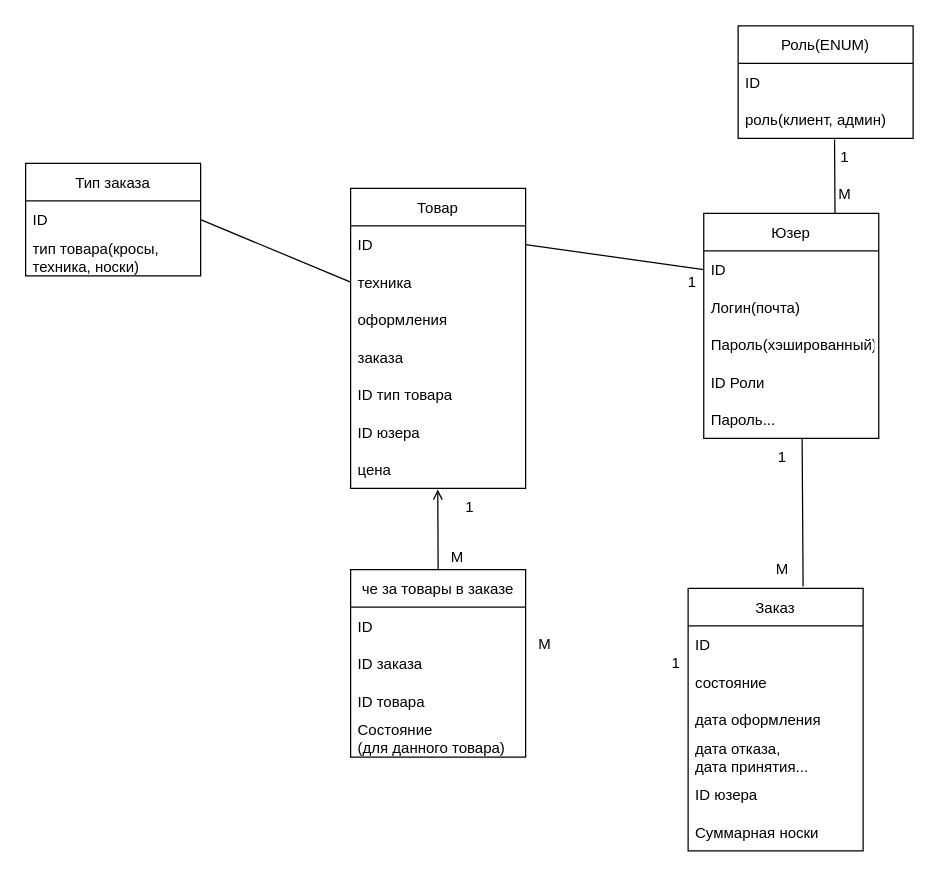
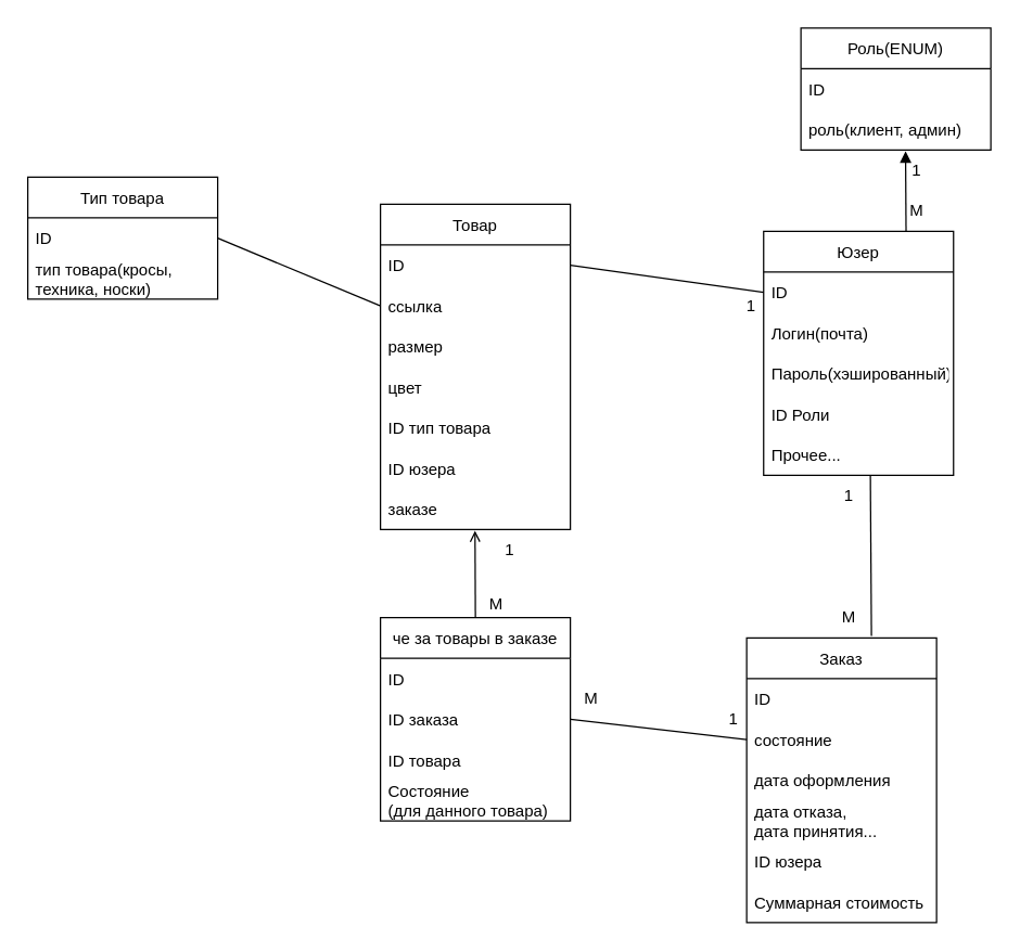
  <mxCell id="0" />
  <mxCell id="1" parent="0" />
  <mxCell id="2" value="Товар" style="swimlane;fontStyle=0;childLayout=stackLayout;horizontal=1;startSize=30;horizontalStack=0;resizeParent=1;resizeParentMax=0;resizeLast=0;collapsible=1;marginBottom=0;" parent="1" vertex="1"><mxGeometry x="280" y="150" width="140" height="240" as="geometry" /></mxCell>
  <mxCell id="3" value="ID" style="text;strokeColor=none;fillColor=none;align=left;verticalAlign=middle;spacingLeft=4;spacingRight=4;overflow=hidden;points=[[0,0.5],[1,0.5]];portConstraint=eastwest;rotatable=0;" parent="2" vertex="1"><mxGeometry y="30" width="140" height="30" as="geometry" /></mxCell>
- <mxCell id="4" value="техника" style="text;strokeColor=none;fillColor=none;align=left;verticalAlign=middle;spacingLeft=4;spacingRight=4;overflow=hidden;points=[[0,0.5],[1,0.5]];portConstraint=eastwest;rotatable=0;" parent="2" vertex="1"><mxGeometry y="60" width="140" height="30" as="geometry" /></mxCell>
- <mxCell id="5" value="оформления" style="text;strokeColor=none;fillColor=none;align=left;verticalAlign=middle;spacingLeft=4;spacingRight=4;overflow=hidden;points=[[0,0.5],[1,0.5]];portConstraint=eastwest;rotatable=0;" parent="2" vertex="1"><mxGeometry y="90" width="140" height="30" as="geometry" /></mxCell>
- <mxCell id="6" value="заказа" style="text;strokeColor=none;fillColor=none;align=left;verticalAlign=middle;spacingLeft=4;spacingRight=4;overflow=hidden;points=[[0,0.5],[1,0.5]];portConstraint=eastwest;rotatable=0;" parent="2" vertex="1"><mxGeometry y="120" width="140" height="30" as="geometry" /></mxCell>
+ <mxCell id="4" value="ссылка" style="text;strokeColor=none;fillColor=none;align=left;verticalAlign=middle;spacingLeft=4;spacingRight=4;overflow=hidden;points=[[0,0.5],[1,0.5]];portConstraint=eastwest;rotatable=0;" parent="2" vertex="1"><mxGeometry y="60" width="140" height="30" as="geometry" /></mxCell>
+ <mxCell id="5" value="размер" style="text;strokeColor=none;fillColor=none;align=left;verticalAlign=middle;spacingLeft=4;spacingRight=4;overflow=hidden;points=[[0,0.5],[1,0.5]];portConstraint=eastwest;rotatable=0;" parent="2" vertex="1"><mxGeometry y="90" width="140" height="30" as="geometry" /></mxCell>
+ <mxCell id="6" value="цвет" style="text;strokeColor=none;fillColor=none;align=left;verticalAlign=middle;spacingLeft=4;spacingRight=4;overflow=hidden;points=[[0,0.5],[1,0.5]];portConstraint=eastwest;rotatable=0;" parent="2" vertex="1"><mxGeometry y="120" width="140" height="30" as="geometry" /></mxCell>
  <mxCell id="7" value="ID тип товара" style="text;strokeColor=none;fillColor=none;align=left;verticalAlign=middle;spacingLeft=4;spacingRight=4;overflow=hidden;points=[[0,0.5],[1,0.5]];portConstraint=eastwest;rotatable=0;" parent="2" vertex="1"><mxGeometry y="150" width="140" height="30" as="geometry" /></mxCell>
  <mxCell id="8" value="ID юзера" style="text;strokeColor=none;fillColor=none;align=left;verticalAlign=middle;spacingLeft=4;spacingRight=4;overflow=hidden;points=[[0,0.5],[1,0.5]];portConstraint=eastwest;rotatable=0;" parent="2" vertex="1"><mxGeometry y="180" width="140" height="30" as="geometry" /></mxCell>
- <mxCell id="9" value="цена" style="text;strokeColor=none;fillColor=none;align=left;verticalAlign=middle;spacingLeft=4;spacingRight=4;overflow=hidden;points=[[0,0.5],[1,0.5]];portConstraint=eastwest;rotatable=0;" vertex="1" parent="2"><mxGeometry y="210" width="140" height="30" as="geometry" /></mxCell>
+ <mxCell id="9" value="заказе" style="text;strokeColor=none;fillColor=none;align=left;verticalAlign=middle;spacingLeft=4;spacingRight=4;overflow=hidden;points=[[0,0.5],[1,0.5]];portConstraint=eastwest;rotatable=0;" vertex="1" parent="2"><mxGeometry y="210" width="140" height="30" as="geometry" /></mxCell>
  <mxCell id="10" value="Заказ" style="swimlane;fontStyle=0;childLayout=stackLayout;horizontal=1;startSize=30;horizontalStack=0;resizeParent=1;resizeParentMax=0;resizeLast=0;collapsible=1;marginBottom=0;" parent="1" vertex="1"><mxGeometry x="550" y="470" width="140" height="210" as="geometry" /></mxCell>
  <mxCell id="11" value="ID" style="text;strokeColor=none;fillColor=none;align=left;verticalAlign=middle;spacingLeft=4;spacingRight=4;overflow=hidden;points=[[0,0.5],[1,0.5]];portConstraint=eastwest;rotatable=0;" parent="10" vertex="1"><mxGeometry y="30" width="140" height="30" as="geometry" /></mxCell>
  <mxCell id="12" value="состояние " style="text;strokeColor=none;fillColor=none;align=left;verticalAlign=middle;spacingLeft=4;spacingRight=4;overflow=hidden;points=[[0,0.5],[1,0.5]];portConstraint=eastwest;rotatable=0;" parent="10" vertex="1"><mxGeometry y="60" width="140" height="30" as="geometry" /></mxCell>
  <mxCell id="13" value="дата оформления" style="text;strokeColor=none;fillColor=none;align=left;verticalAlign=middle;spacingLeft=4;spacingRight=4;overflow=hidden;points=[[0,0.5],[1,0.5]];portConstraint=eastwest;rotatable=0;" parent="10" vertex="1"><mxGeometry y="90" width="140" height="30" as="geometry" /></mxCell>
  <mxCell id="14" value="дата отказа, &#10;дата принятия..." style="text;strokeColor=none;fillColor=none;align=left;verticalAlign=middle;spacingLeft=4;spacingRight=4;overflow=hidden;points=[[0,0.5],[1,0.5]];portConstraint=eastwest;rotatable=0;" parent="10" vertex="1"><mxGeometry y="120" width="140" height="30" as="geometry" /></mxCell>
  <mxCell id="15" value="ID юзера" style="text;strokeColor=none;fillColor=none;align=left;verticalAlign=middle;spacingLeft=4;spacingRight=4;overflow=hidden;points=[[0,0.5],[1,0.5]];portConstraint=eastwest;rotatable=0;" parent="10" vertex="1"><mxGeometry y="150" width="140" height="30" as="geometry" /></mxCell>
- <mxCell id="16" value="Суммарная носки" style="text;strokeColor=none;fillColor=none;align=left;verticalAlign=middle;spacingLeft=4;spacingRight=4;overflow=hidden;points=[[0,0.5],[1,0.5]];portConstraint=eastwest;rotatable=0;" vertex="1" parent="10"><mxGeometry y="180" width="140" height="30" as="geometry" /></mxCell>
+ <mxCell id="16" value="Суммарная стоимость" style="text;strokeColor=none;fillColor=none;align=left;verticalAlign=middle;spacingLeft=4;spacingRight=4;overflow=hidden;points=[[0,0.5],[1,0.5]];portConstraint=eastwest;rotatable=0;" vertex="1" parent="10"><mxGeometry y="180" width="140" height="30" as="geometry" /></mxCell>
  <mxCell id="17" value="че за товары в заказе" style="swimlane;fontStyle=0;childLayout=stackLayout;horizontal=1;startSize=30;horizontalStack=0;resizeParent=1;resizeParentMax=0;resizeLast=0;collapsible=1;marginBottom=0;" parent="1" vertex="1"><mxGeometry x="280" y="455" width="140" height="150" as="geometry" /></mxCell>
  <mxCell id="18" value="ID" style="text;strokeColor=none;fillColor=none;align=left;verticalAlign=middle;spacingLeft=4;spacingRight=4;overflow=hidden;points=[[0,0.5],[1,0.5]];portConstraint=eastwest;rotatable=0;" parent="17" vertex="1"><mxGeometry y="30" width="140" height="30" as="geometry" /></mxCell>
  <mxCell id="19" value="ID заказа" style="text;strokeColor=none;fillColor=none;align=left;verticalAlign=middle;spacingLeft=4;spacingRight=4;overflow=hidden;points=[[0,0.5],[1,0.5]];portConstraint=eastwest;rotatable=0;" parent="17" vertex="1"><mxGeometry y="60" width="140" height="30" as="geometry" /></mxCell>
  <mxCell id="20" value="ID товара" style="text;strokeColor=none;fillColor=none;align=left;verticalAlign=middle;spacingLeft=4;spacingRight=4;overflow=hidden;points=[[0,0.5],[1,0.5]];portConstraint=eastwest;rotatable=0;" parent="17" vertex="1"><mxGeometry y="90" width="140" height="30" as="geometry" /></mxCell>
  <mxCell id="21" value="Состояние&#10;(для данного товара)" style="text;strokeColor=none;fillColor=none;align=left;verticalAlign=middle;spacingLeft=4;spacingRight=4;overflow=hidden;points=[[0,0.5],[1,0.5]];portConstraint=eastwest;rotatable=0;" parent="17" vertex="1"><mxGeometry y="120" width="140" height="30" as="geometry" /></mxCell>
  <mxCell id="22" value="" style="endArrow=open;html=1;rounded=0;exitX=0.5;exitY=0;exitDx=0;exitDy=0;entryX=0.498;entryY=1.03;entryDx=0;entryDy=0;entryPerimeter=0;" parent="1" source="17" target="9" edge="1"><mxGeometry width="50" height="50" relative="1" as="geometry"><mxPoint x="350" y="340" as="sourcePoint" /><mxPoint x="350" y="390" as="targetPoint" /></mxGeometry></mxCell>
+ <mxCell id="23" value="" style="endArrow=none;html=1;rounded=0;exitX=1;exitY=0.5;exitDx=0;exitDy=0;entryX=0;entryY=0.5;entryDx=0;entryDy=0;" parent="1" source="19" target="12" edge="1"><mxGeometry width="50" height="50" relative="1" as="geometry"><mxPoint x="700" y="370" as="sourcePoint" /><mxPoint x="750" y="320" as="targetPoint" /></mxGeometry></mxCell>
  <mxCell id="24" value="Юзер" style="swimlane;fontStyle=0;childLayout=stackLayout;horizontal=1;startSize=30;horizontalStack=0;resizeParent=1;resizeParentMax=0;resizeLast=0;collapsible=1;marginBottom=0;" parent="1" vertex="1"><mxGeometry x="562.5" y="170" width="140" height="180" as="geometry" /></mxCell>
  <mxCell id="25" value="ID " style="text;strokeColor=none;fillColor=none;align=left;verticalAlign=middle;spacingLeft=4;spacingRight=4;overflow=hidden;points=[[0,0.5],[1,0.5]];portConstraint=eastwest;rotatable=0;" parent="24" vertex="1"><mxGeometry y="30" width="140" height="30" as="geometry" /></mxCell>
  <mxCell id="26" value="Логин(почта)" style="text;strokeColor=none;fillColor=none;align=left;verticalAlign=middle;spacingLeft=4;spacingRight=4;overflow=hidden;points=[[0,0.5],[1,0.5]];portConstraint=eastwest;rotatable=0;" parent="24" vertex="1"><mxGeometry y="60" width="140" height="30" as="geometry" /></mxCell>
  <mxCell id="27" value="Пароль(хэшированный)" style="text;strokeColor=none;fillColor=none;align=left;verticalAlign=middle;spacingLeft=4;spacingRight=4;overflow=hidden;points=[[0,0.5],[1,0.5]];portConstraint=eastwest;rotatable=0;" parent="24" vertex="1"><mxGeometry y="90" width="140" height="30" as="geometry" /></mxCell>
  <mxCell id="28" value="ID Роли" style="text;strokeColor=none;fillColor=none;align=left;verticalAlign=middle;spacingLeft=4;spacingRight=4;overflow=hidden;points=[[0,0.5],[1,0.5]];portConstraint=eastwest;rotatable=0;" parent="24" vertex="1"><mxGeometry y="120" width="140" height="30" as="geometry" /></mxCell>
- <mxCell id="29" value="Пароль..." style="text;strokeColor=none;fillColor=none;align=left;verticalAlign=middle;spacingLeft=4;spacingRight=4;overflow=hidden;points=[[0,0.5],[1,0.5]];portConstraint=eastwest;rotatable=0;" parent="24" vertex="1"><mxGeometry y="150" width="140" height="30" as="geometry" /></mxCell>
+ <mxCell id="29" value="Прочее..." style="text;strokeColor=none;fillColor=none;align=left;verticalAlign=middle;spacingLeft=4;spacingRight=4;overflow=hidden;points=[[0,0.5],[1,0.5]];portConstraint=eastwest;rotatable=0;" parent="24" vertex="1"><mxGeometry y="150" width="140" height="30" as="geometry" /></mxCell>
  <mxCell id="30" value="М" style="text;html=1;align=center;verticalAlign=middle;resizable=0;points=[];autosize=1;strokeColor=none;fillColor=none;" parent="1" vertex="1"><mxGeometry x="350" y="430" width="30" height="30" as="geometry" /></mxCell>
  <mxCell id="31" value="1" style="text;html=1;align=center;verticalAlign=middle;resizable=0;points=[];autosize=1;strokeColor=none;fillColor=none;" parent="1" vertex="1"><mxGeometry x="525" y="515" width="30" height="30" as="geometry" /></mxCell>
  <mxCell id="32" value="М" style="text;html=1;align=center;verticalAlign=middle;resizable=0;points=[];autosize=1;strokeColor=none;fillColor=none;" parent="1" vertex="1"><mxGeometry x="420" y="500" width="30" height="30" as="geometry" /></mxCell>
  <mxCell id="33" value="1" style="text;html=1;align=center;verticalAlign=middle;resizable=0;points=[];autosize=1;strokeColor=none;fillColor=none;" parent="1" vertex="1"><mxGeometry x="360" y="390" width="30" height="30" as="geometry" /></mxCell>
  <mxCell id="34" value="" style="endArrow=none;html=1;rounded=0;exitX=1;exitY=0.5;exitDx=0;exitDy=0;entryX=0;entryY=0.5;entryDx=0;entryDy=0;" parent="1" source="3" target="25" edge="1"><mxGeometry width="50" height="50" relative="1" as="geometry"><mxPoint x="700" y="370" as="sourcePoint" /><mxPoint x="550" y="195" as="targetPoint" /></mxGeometry></mxCell>
  <mxCell id="35" value="" style="endArrow=none;html=1;rounded=0;exitX=0.657;exitY=-0.007;exitDx=0;exitDy=0;exitPerimeter=0;entryX=1.04;entryY=-0.007;entryDx=0;entryDy=0;entryPerimeter=0;" parent="1" source="10" target="37" edge="1"><mxGeometry width="50" height="50" relative="1" as="geometry"><mxPoint x="700" y="370" as="sourcePoint" /><mxPoint x="640" y="350" as="targetPoint" /></mxGeometry></mxCell>
  <mxCell id="36" value="М" style="text;html=1;align=center;verticalAlign=middle;resizable=0;points=[];autosize=1;strokeColor=none;fillColor=none;" parent="1" vertex="1"><mxGeometry x="610" y="440" width="30" height="30" as="geometry" /></mxCell>
  <mxCell id="37" value="1" style="text;html=1;align=center;verticalAlign=middle;resizable=0;points=[];autosize=1;strokeColor=none;fillColor=none;" parent="1" vertex="1"><mxGeometry x="610" y="350" width="30" height="30" as="geometry" /></mxCell>
  <mxCell id="38" value="Роль(ENUM)" style="swimlane;fontStyle=0;childLayout=stackLayout;horizontal=1;startSize=30;horizontalStack=0;resizeParent=1;resizeParentMax=0;resizeLast=0;collapsible=1;marginBottom=0;" parent="1" vertex="1"><mxGeometry x="590" y="20" width="140" height="90" as="geometry" /></mxCell>
  <mxCell id="39" value="ID " style="text;strokeColor=none;fillColor=none;align=left;verticalAlign=middle;spacingLeft=4;spacingRight=4;overflow=hidden;points=[[0,0.5],[1,0.5]];portConstraint=eastwest;rotatable=0;" parent="38" vertex="1"><mxGeometry y="30" width="140" height="30" as="geometry" /></mxCell>
  <mxCell id="40" value="роль(клиент, админ)" style="text;strokeColor=none;fillColor=none;align=left;verticalAlign=middle;spacingLeft=4;spacingRight=4;overflow=hidden;points=[[0,0.5],[1,0.5]];portConstraint=eastwest;rotatable=0;" parent="38" vertex="1"><mxGeometry y="60" width="140" height="30" as="geometry" /></mxCell>
- <mxCell id="41" value="" style="endArrow=none;html=1;rounded=0;exitX=0.75;exitY=0;exitDx=0;exitDy=0;entryX=0.551;entryY=1.03;entryDx=0;entryDy=0;entryPerimeter=0;" parent="1" source="24" target="40" edge="1"><mxGeometry width="50" height="50" relative="1" as="geometry"><mxPoint x="880" y="390" as="sourcePoint" /><mxPoint x="930" y="340" as="targetPoint" /></mxGeometry></mxCell>
+ <mxCell id="41" value="" style="endArrow=block;html=1;rounded=0;exitX=0.75;exitY=0;exitDx=0;exitDy=0;entryX=0.551;entryY=1.03;entryDx=0;entryDy=0;entryPerimeter=0;" parent="1" source="24" target="40" edge="1"><mxGeometry width="50" height="50" relative="1" as="geometry"><mxPoint x="880" y="390" as="sourcePoint" /><mxPoint x="930" y="340" as="targetPoint" /></mxGeometry></mxCell>
  <mxCell id="42" value="М" style="text;html=1;align=center;verticalAlign=middle;resizable=0;points=[];autosize=1;strokeColor=none;fillColor=none;" parent="1" vertex="1"><mxGeometry x="660" y="140" width="30" height="30" as="geometry" /></mxCell>
  <mxCell id="43" value="1" style="text;html=1;align=center;verticalAlign=middle;resizable=0;points=[];autosize=1;strokeColor=none;fillColor=none;" parent="1" vertex="1"><mxGeometry x="660" width="30" height="30" as="geometry" y="110" /></mxCell>
- <mxCell id="44" value="Тип заказа" style="swimlane;fontStyle=0;childLayout=stackLayout;horizontal=1;startSize=30;horizontalStack=0;resizeParent=1;resizeParentMax=0;resizeLast=0;collapsible=1;marginBottom=0;" parent="1" vertex="1"><mxGeometry x="20" y="130" width="140" height="90" as="geometry" /></mxCell>
+ <mxCell id="44" value="Тип товара" style="swimlane;fontStyle=0;childLayout=stackLayout;horizontal=1;startSize=30;horizontalStack=0;resizeParent=1;resizeParentMax=0;resizeLast=0;collapsible=1;marginBottom=0;" parent="1" vertex="1"><mxGeometry x="20" y="130" width="140" height="90" as="geometry" /></mxCell>
  <mxCell id="45" value="ID " style="text;strokeColor=none;fillColor=none;align=left;verticalAlign=middle;spacingLeft=4;spacingRight=4;overflow=hidden;points=[[0,0.5],[1,0.5]];portConstraint=eastwest;rotatable=0;" parent="44" vertex="1"><mxGeometry y="30" width="140" height="30" as="geometry" /></mxCell>
  <mxCell id="46" value="тип товара(кросы,&#10;техника, носки)" style="text;strokeColor=none;fillColor=none;align=left;verticalAlign=middle;spacingLeft=4;spacingRight=4;overflow=hidden;points=[[0,0.5],[1,0.5]];portConstraint=eastwest;rotatable=0;" parent="44" vertex="1"><mxGeometry y="60" width="140" height="30" as="geometry" /></mxCell>
  <mxCell id="47" value="" style="endArrow=none;html=1;rounded=0;exitX=0;exitY=0.5;exitDx=0;exitDy=0;entryX=1;entryY=0.5;entryDx=0;entryDy=0;" parent="1" source="4" target="45" edge="1"><mxGeometry width="50" height="50" relative="1" as="geometry"><mxPoint x="490" y="290" as="sourcePoint" /><mxPoint x="540" y="240" as="targetPoint" /></mxGeometry></mxCell>
  <mxCell id="48" value="1" style="text;html=1;align=center;verticalAlign=middle;resizable=0;points=[];autosize=1;strokeColor=none;fillColor=none;" vertex="1" parent="1"><mxGeometry x="537.5" y="210" width="30" height="30" as="geometry" /></mxCell>
